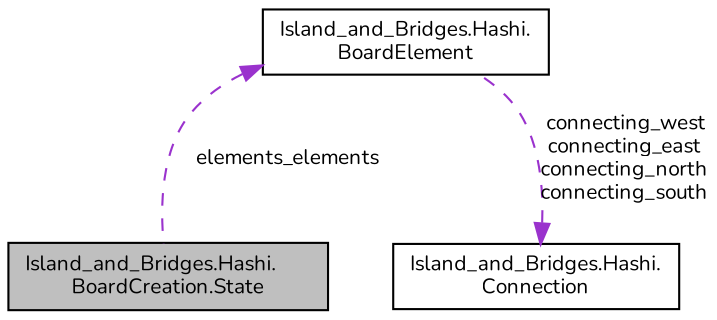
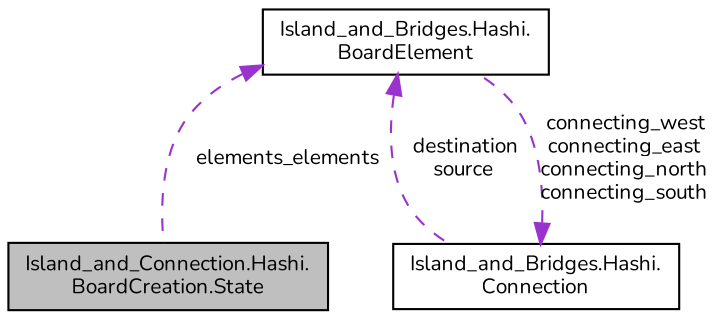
  digraph {
    fontname=Nunito
    node [color=black fillcolor=white fontname=Nunito fontsize=10 shape=record style=filled]
    edge [color=darkorchid3 dir=back fontname=Nunito fontsize=10 labelfontname=Helvetica labelfontsize=10 style=dashed]
-   n1 [fillcolor=grey75 fontcolor=black height=0.2 label="Island_and_Bridges.Hashi.\lBoardCreation.State" width=0.4]
+   n1 [fillcolor=grey75 fontcolor=black height=0.2 label="Island_and_Connection.Hashi.\lBoardCreation.State" width=0.4]
    n2 [height=0.2 label="Island_and_Bridges.Hashi.\lBoardElement" width=0.4]
    n3 [height=0.2 label="Island_and_Bridges.Hashi.\lConnection" width=0.4]
    n2 -> n1 [label=" elements_elements"]
+   n2 -> n3 [label=" destination\nsource"]
    n3 -> n2 [label=" connecting_west\nconnecting_east\nconnecting_north\nconnecting_south"]
  }
